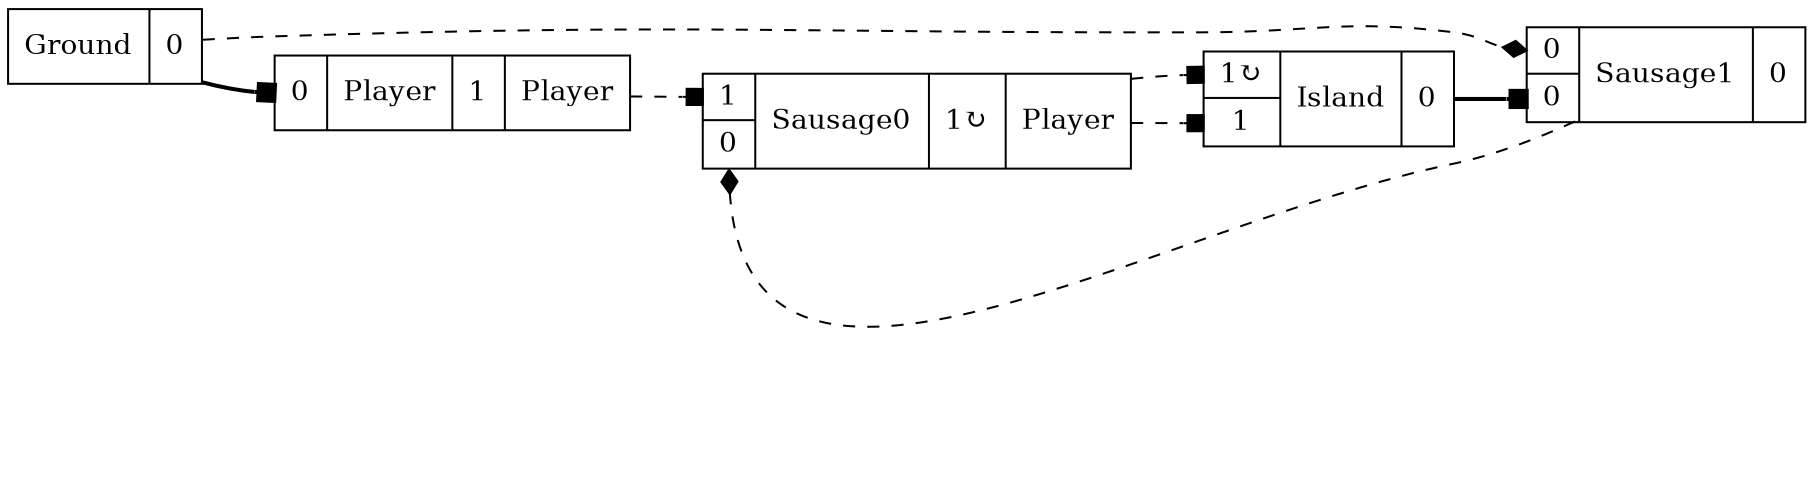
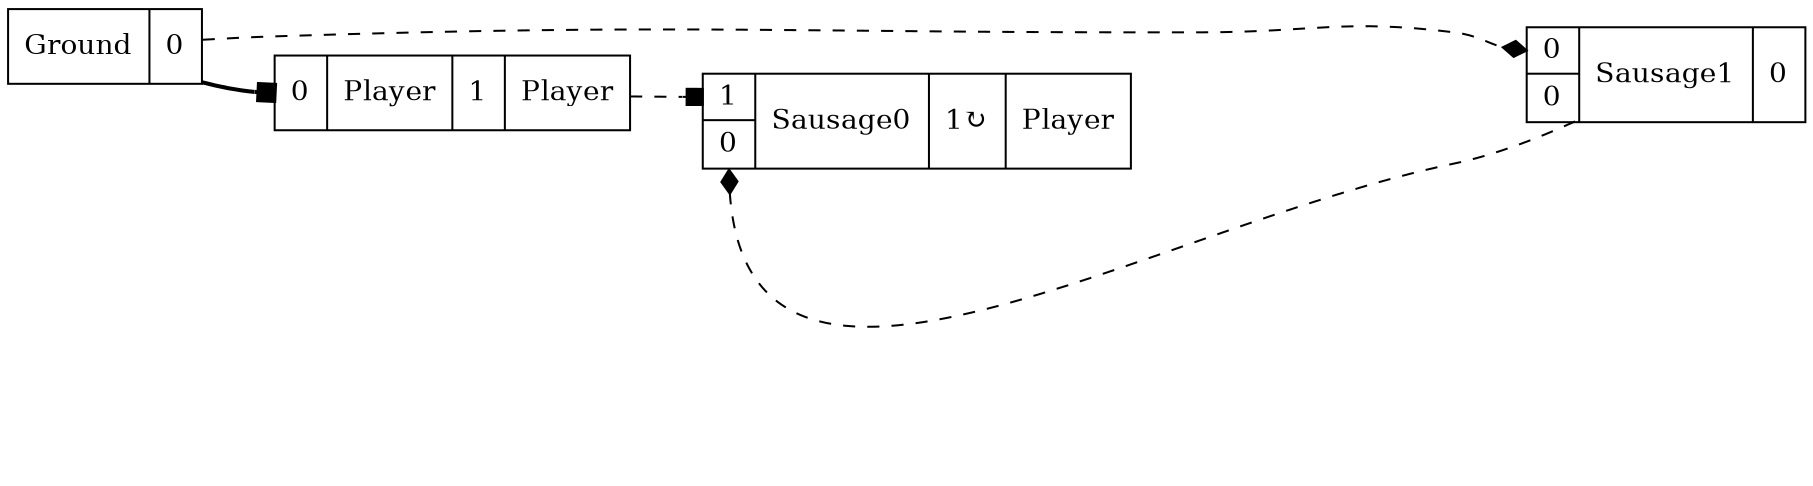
  digraph {
    rankdir=LR
    node [shape=record]
    edge [headport=GroundP style=dashed arrowhead=box]
    n1 [label="{{<GroundP>0}|{Player}|<PlayerOUT>1|{Player}}"]
    n2 [label="{{<Player>1|<Sausage1P>0}|{Sausage0}|<Sausage0OUT>1&#8635;|{Player}}"]
    n3 [label="{{Ground}|<GroundOUT>0}"]
    n4 [label="{{<GroundP>0|<IslandP>0}|{Sausage1}|<Sausage1OUT>0}"]
-   n5 [label="{{<Sausage0P>1&#8635;|<Sausage0>1}|{Island}|<IslandOUT>0}"]
    n1 -> n2 [headport=Player]
-   n2 -> n5 [headport=Sausage0P]
-   n2 -> n5 [headport=Sausage0]
    n3 -> n1 [style=bold]
    n3 -> n4 [arrowhead=diamond]
    n4 -> n2 [headport=Sausage1P arrowhead=diamond]
-   n5 -> n4 [headport=IslandP style=bold]
  }
